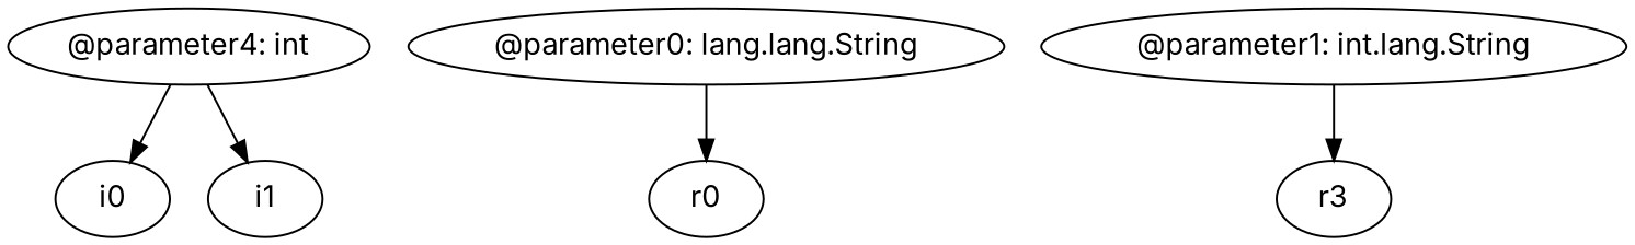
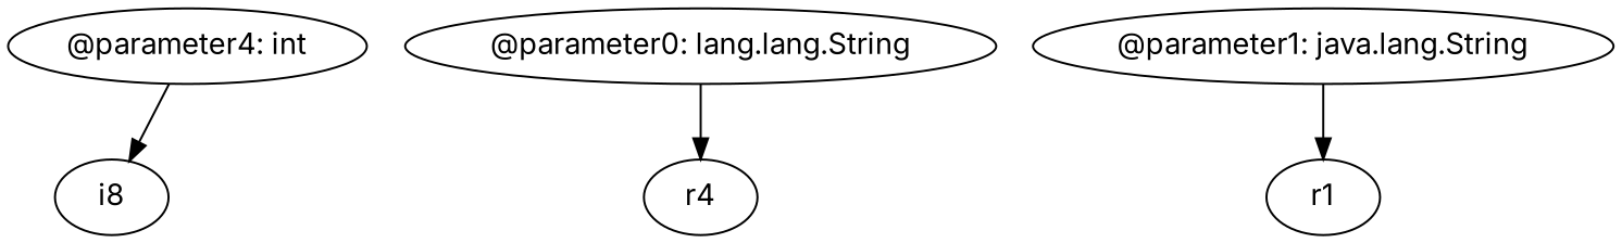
  digraph {
    fontname=Inter
    node [fontname=Inter]
    edge [fontname=Inter]
-   n1 [label=i0]
-   n2 [label=i1]
+   n1 [label=i8]
    n3 [label="@parameter0: lang.lang.String"]
-   n4 [label=r0]
+   n4 [label=r4]
    n5 [label="@parameter4: int"]
-   n6 [label="@parameter1: int.lang.String"]
-   n7 [label=r3]
+   n6 [label="@parameter1: java.lang.String"]
+   n7 [label=r1]
    n3 -> n4
    n5 -> n1
-   n5 -> n2
    n6 -> n7
  }
